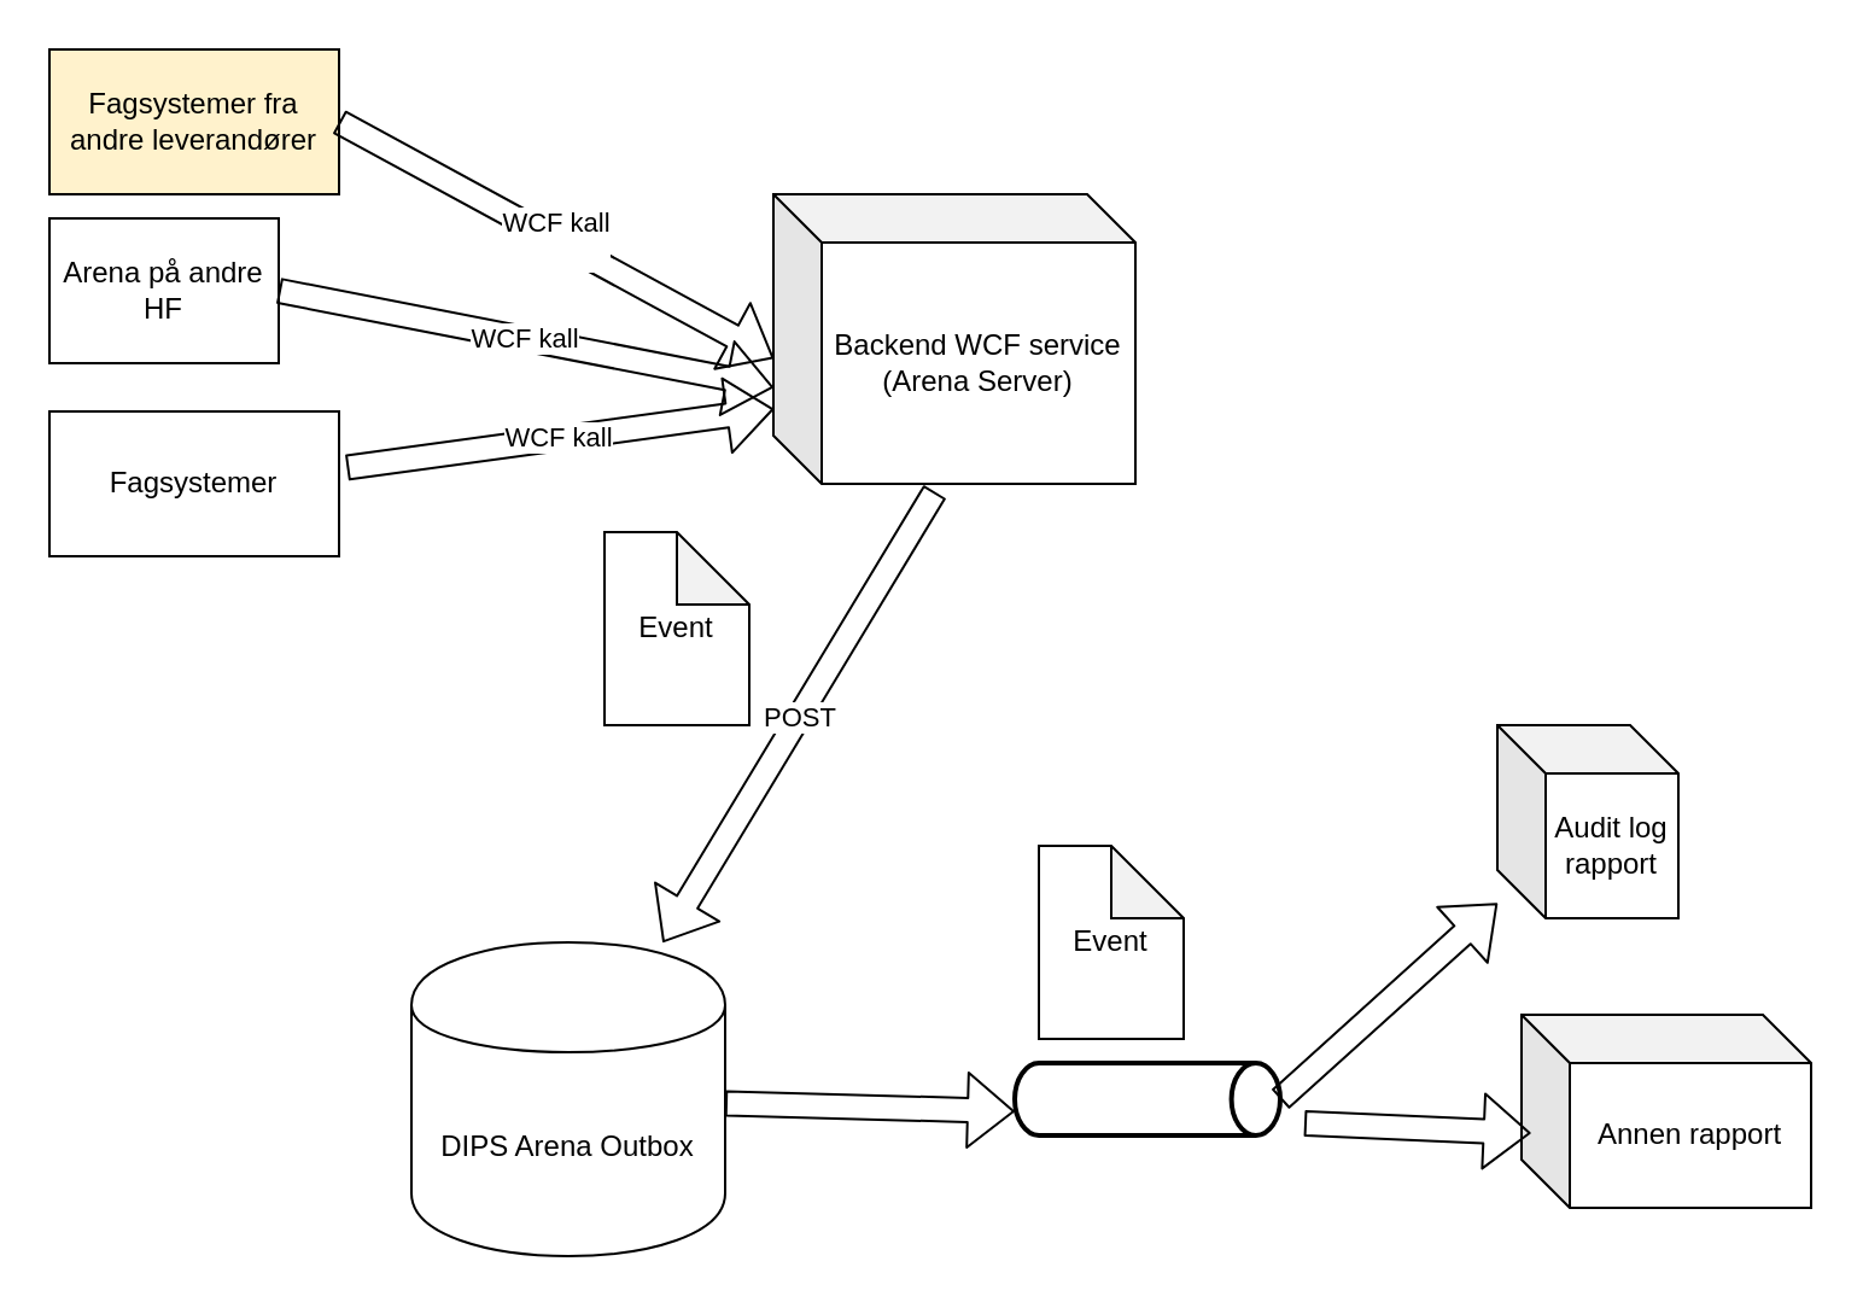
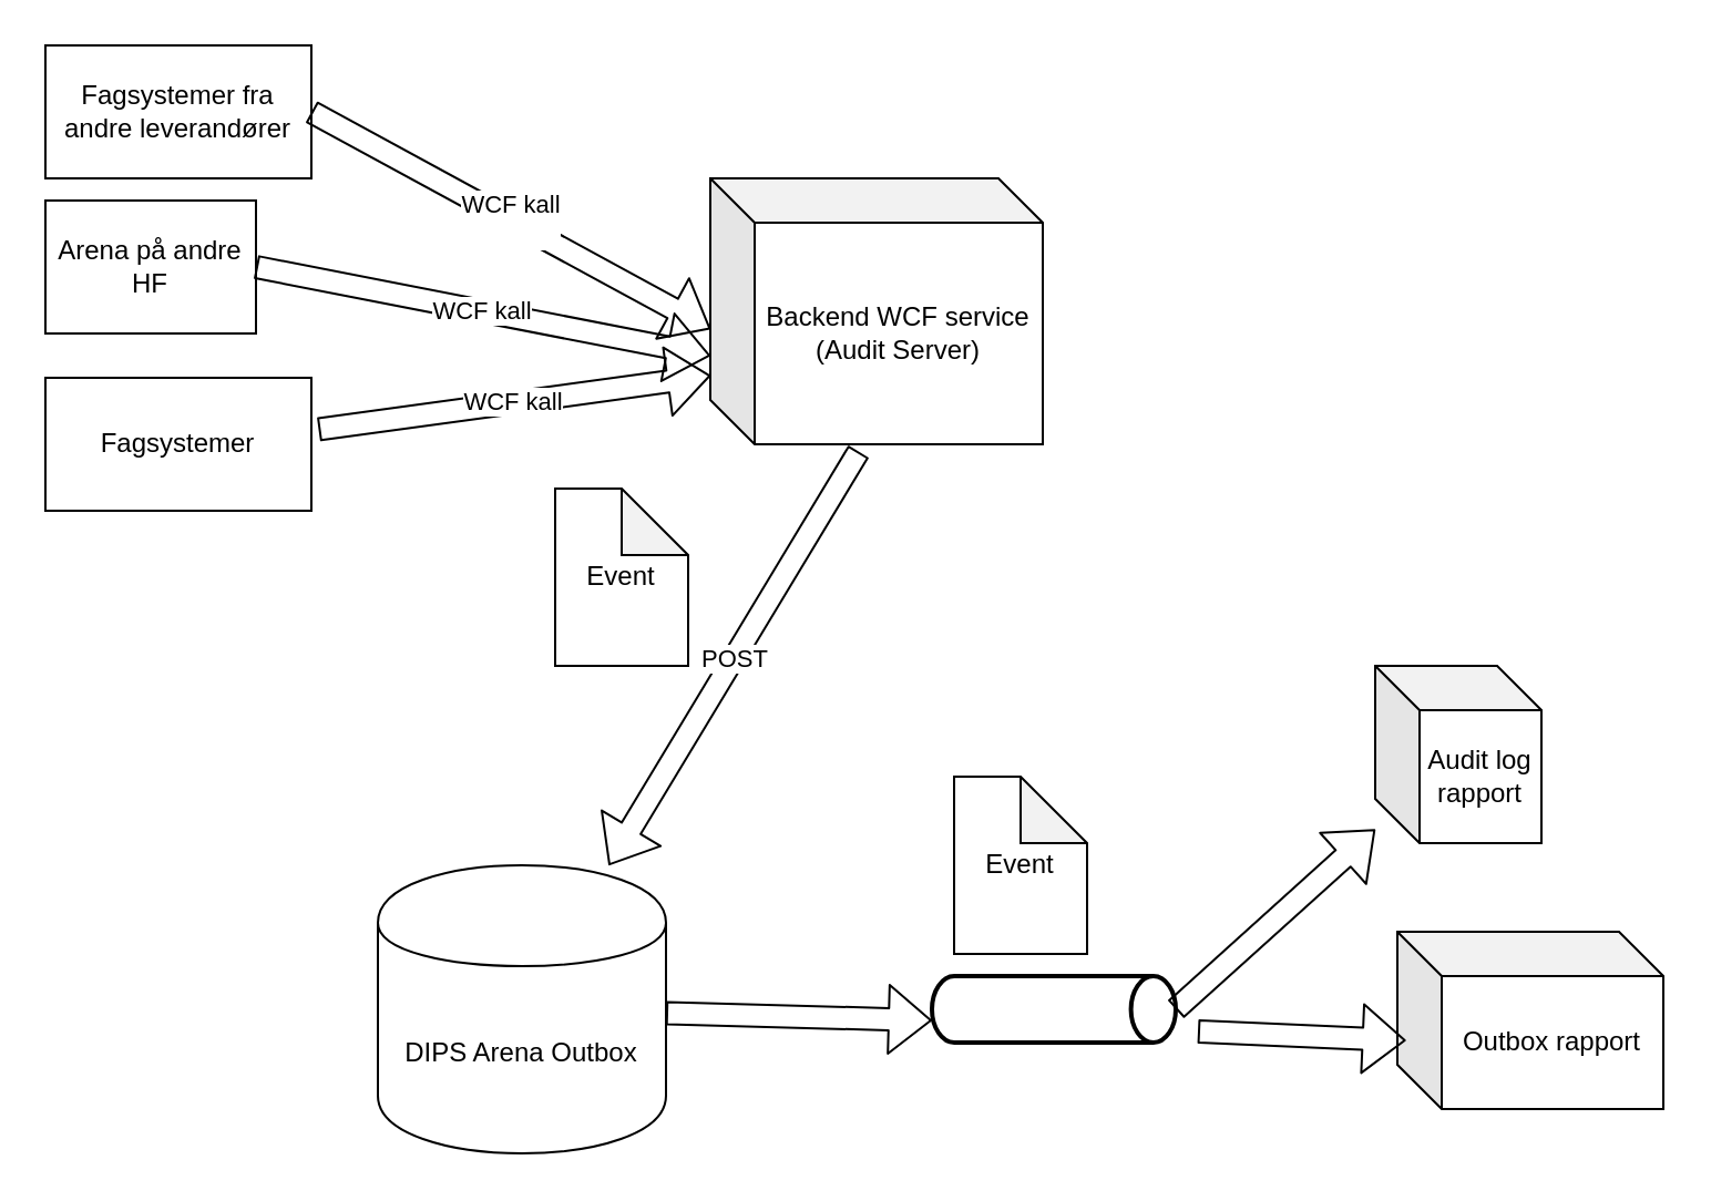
  <mxCell id="0" />
  <mxCell id="1" parent="0" />
  <mxCell id="2" value="" parent="1" vertex="1" style="strokeWidth=2;html=1;shape=mxgraph.flowchart.direct_data;whiteSpace=wrap;"><mxGeometry as="geometry" height="30" width="110" y="440" x="420" /></mxCell>
- <mxCell id="3" value="Backend WCF service (Arena Server)&lt;br&gt;" parent="1" vertex="1" style="shape=cube;whiteSpace=wrap;html=1;boundedLbl=1;backgroundOutline=1;darkOpacity=0.05;darkOpacity2=0.1;"><mxGeometry as="geometry" height="120" width="150" y="80" x="320" /></mxCell>
+ <mxCell id="3" value="Backend WCF service (Audit Server)&lt;br&gt;" parent="1" vertex="1" style="shape=cube;whiteSpace=wrap;html=1;boundedLbl=1;backgroundOutline=1;darkOpacity=0.05;darkOpacity2=0.1;"><mxGeometry as="geometry" height="120" width="150" y="80" x="320" /></mxCell>
  <mxCell id="4" value="DIPS Arena Outbox" parent="1" vertex="1" style="shape=cylinder;whiteSpace=wrap;html=1;boundedLbl=1;backgroundOutline=1;"><mxGeometry as="geometry" height="130" width="130" y="390" x="170" /></mxCell>
  <mxCell id="5" value="Event" parent="1" vertex="1" style="shape=note;whiteSpace=wrap;html=1;backgroundOutline=1;darkOpacity=0.05;"><mxGeometry as="geometry" height="80" width="60" y="350" x="430" /></mxCell>
  <mxCell id="6" value="POST" parent="1" style="shape=flexArrow;endArrow=classic;html=1;exitX=0.446;exitY=1.027;exitDx=0;exitDy=0;exitPerimeter=0;" target="4" source="3" edge="1"><mxGeometry as="geometry" height="50" width="50" relative="1"><mxPoint as="sourcePoint" y="460" x="170" /><mxPoint as="targetPoint" y="410" x="220" /></mxGeometry></mxCell>
  <mxCell id="7" value="Event" parent="1" vertex="1" style="shape=note;whiteSpace=wrap;html=1;backgroundOutline=1;darkOpacity=0.05;"><mxGeometry as="geometry" height="80" width="60" y="220" x="250" /></mxCell>
  <mxCell id="8" value="" parent="1" style="shape=flexArrow;endArrow=classic;html=1;" source="4" edge="1"><mxGeometry as="geometry" height="50" width="50" relative="1"><mxPoint as="sourcePoint" y="590" x="120" /><mxPoint as="targetPoint" y="460" x="420" /></mxGeometry></mxCell>
- <mxCell id="9" value="Fagsystemer fra andre leverandører&lt;br&gt;" parent="1" vertex="1" style="rounded=0;whiteSpace=wrap;html=1;fillColor=#fff2cc;"><mxGeometry as="geometry" height="60" width="120" y="20" x="20" /></mxCell>
+ <mxCell id="9" value="Fagsystemer fra andre leverandører&lt;br&gt;" parent="1" vertex="1" style="rounded=0;whiteSpace=wrap;html=1;"><mxGeometry as="geometry" height="60" width="120" y="20" x="20" /></mxCell>
  <mxCell id="10" value="WCF kall&lt;br&gt;&lt;br&gt;" parent="1" style="shape=flexArrow;endArrow=classic;html=1;entryX=0.001;entryY=0.567;entryDx=0;entryDy=0;entryPerimeter=0;exitX=1;exitY=0.5;exitDx=0;exitDy=0;" target="3" source="9" edge="1"><mxGeometry as="geometry" height="50" width="50" relative="1"><mxPoint as="sourcePoint" y="590" x="20" /><mxPoint as="targetPoint" y="540" x="70" /></mxGeometry></mxCell>
  <mxCell id="11" value="Arena på andre HF&lt;br&gt;" parent="1" vertex="1" style="rounded=0;whiteSpace=wrap;html=1;"><mxGeometry x="20" y="90" as="geometry" height="60" width="95" /></mxCell>
  <mxCell id="12" value="WCF kall" parent="1" style="shape=flexArrow;endArrow=classic;html=1;exitX=1;exitY=0.5;exitDx=0;exitDy=0;" source="11" edge="1"><mxGeometry as="geometry" height="50" width="50" relative="1"><mxPoint as="sourcePoint" y="590" x="20" /><mxPoint as="targetPoint" y="160" x="320" /></mxGeometry></mxCell>
  <mxCell id="13" value="Fagsystemer&lt;br&gt;" parent="1" vertex="1" style="rounded=0;whiteSpace=wrap;html=1;"><mxGeometry as="geometry" height="60" width="120" y="170" x="20" /></mxCell>
  <mxCell id="14" value="WCF kall" parent="1" style="shape=flexArrow;endArrow=classic;html=1;entryX=0.001;entryY=0.742;entryDx=0;entryDy=0;entryPerimeter=0;exitX=1.027;exitY=0.388;exitDx=0;exitDy=0;exitPerimeter=0;" target="3" source="13" edge="1"><mxGeometry as="geometry" height="50" width="50" relative="1"><mxPoint as="sourcePoint" y="590" x="20" /><mxPoint as="targetPoint" y="540" x="70" /></mxGeometry></mxCell>
  <mxCell id="15" value="Audit log rapport" parent="1" vertex="1" style="shape=cube;whiteSpace=wrap;html=1;boundedLbl=1;backgroundOutline=1;darkOpacity=0.05;darkOpacity2=0.1;"><mxGeometry x="620" y="300" as="geometry" height="80" width="75" /></mxCell>
  <mxCell id="16" value="" parent="1" style="shape=flexArrow;endArrow=classic;html=1;exitX=1;exitY=0.5;exitDx=0;exitDy=0;exitPerimeter=0;" target="15" source="2" edge="1"><mxGeometry as="geometry" height="50" width="50" relative="1"><mxPoint as="sourcePoint" y="590" x="20" /><mxPoint as="targetPoint" y="540" x="70" /></mxGeometry></mxCell>
- <mxCell id="17" value="Annen rapport&lt;br&gt;" parent="1" vertex="1" style="shape=cube;whiteSpace=wrap;html=1;boundedLbl=1;backgroundOutline=1;darkOpacity=0.05;darkOpacity2=0.1;"><mxGeometry as="geometry" height="80" width="120" y="420" x="630" /></mxCell>
+ <mxCell id="17" value="Outbox rapport&lt;br&gt;" parent="1" vertex="1" style="shape=cube;whiteSpace=wrap;html=1;boundedLbl=1;backgroundOutline=1;darkOpacity=0.05;darkOpacity2=0.1;"><mxGeometry as="geometry" height="80" width="120" y="420" x="630" /></mxCell>
  <mxCell id="18" value="" parent="1" style="shape=flexArrow;endArrow=classic;html=1;exitX=1;exitY=0.5;exitDx=0;exitDy=0;exitPerimeter=0;entryX=0.032;entryY=0.613;entryDx=0;entryDy=0;entryPerimeter=0;" target="17" edge="1"><mxGeometry as="geometry" height="50" width="50" relative="1"><mxPoint as="sourcePoint" y="465" x="540" /><mxPoint as="targetPoint" y="390" x="637.826" /></mxGeometry></mxCell>
